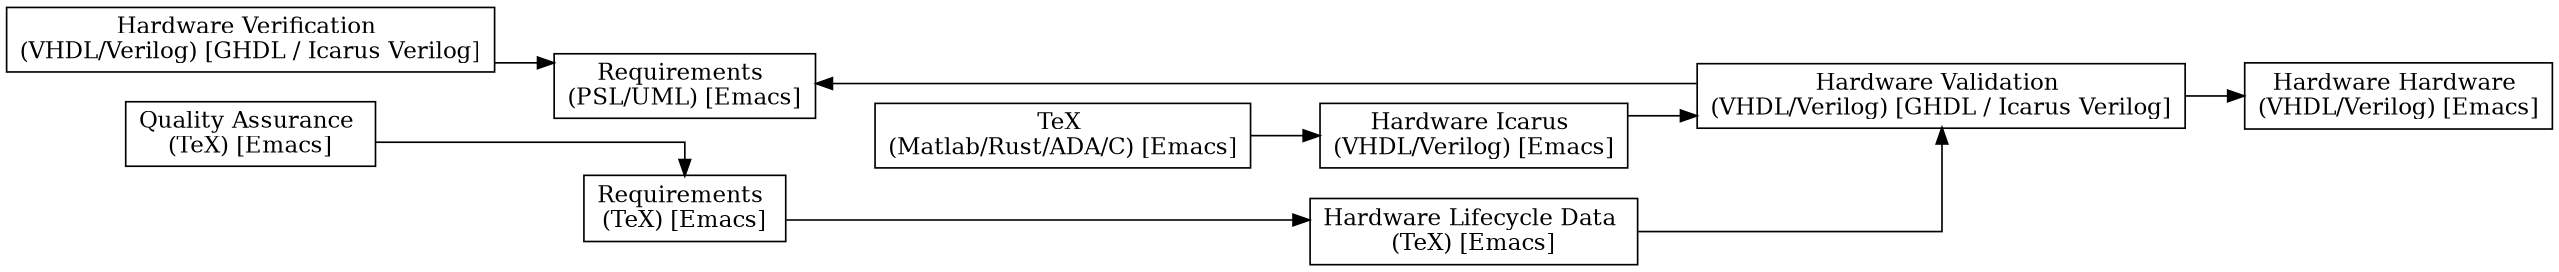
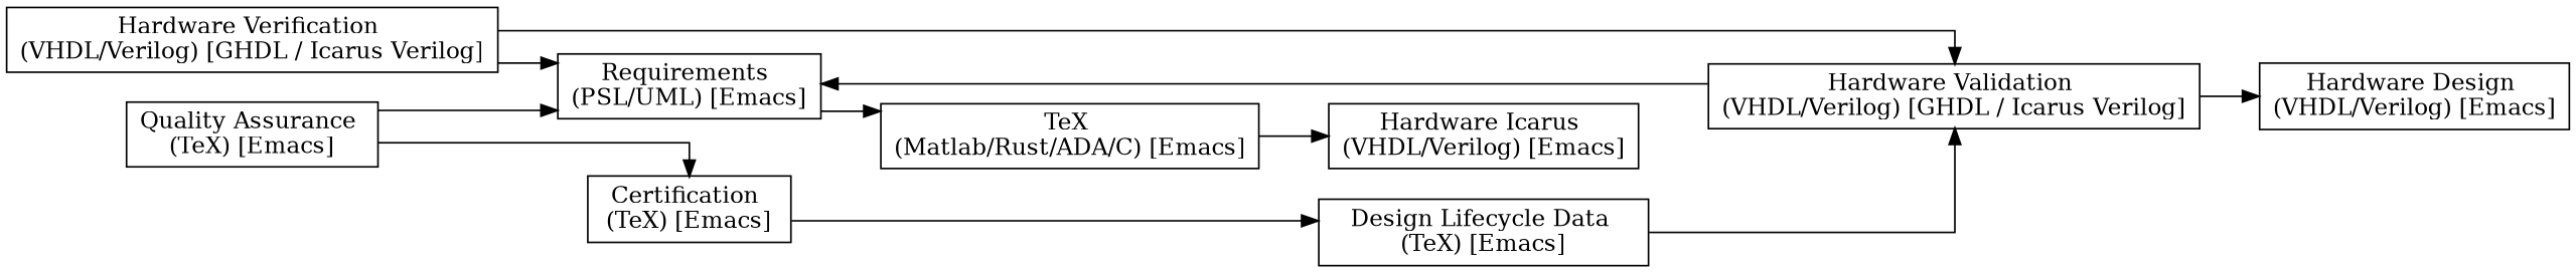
  digraph {
    rankdir=LR
    splines=ortho
    node [shape=record]
    n1 [label="Requirements \n(PSL/UML) [Emacs]"]
    n2 [label="TeX \n(Matlab/Rust/ADA/C) [Emacs]"]
    n3 [label="Hardware Icarus \n(VHDL/Verilog) [Emacs]"]
    n4 [label="Hardware Validation \n(VHDL/Verilog) [GHDL / Icarus Verilog]"]
-   n5 [label="Hardware Hardware \n(VHDL/Verilog) [Emacs]"]
+   n5 [label="Hardware Design \n(VHDL/Verilog) [Emacs]"]
    n6 [label="Hardware Verification \n(VHDL/Verilog) [GHDL / Icarus Verilog]"]
    n7 [label="Quality Assurance \n(TeX) [Emacs]"]
-   n8 [label="Requirements \n(TeX) [Emacs]"]
-   n9 [label="Hardware Lifecycle Data \n(TeX) [Emacs]"]
+   n8 [label="Certification \n(TeX) [Emacs]"]
+   n9 [label="Design Lifecycle Data \n(TeX) [Emacs]"]
+   n1 -> n2
    n2 -> n3
-   n3 -> n4
+   n6 -> n4
    n4 -> n1
    n4 -> n5
    n6 -> n1
+   n7 -> n1
    n7 -> n8
    n8 -> n9
    n9 -> n4
  }
